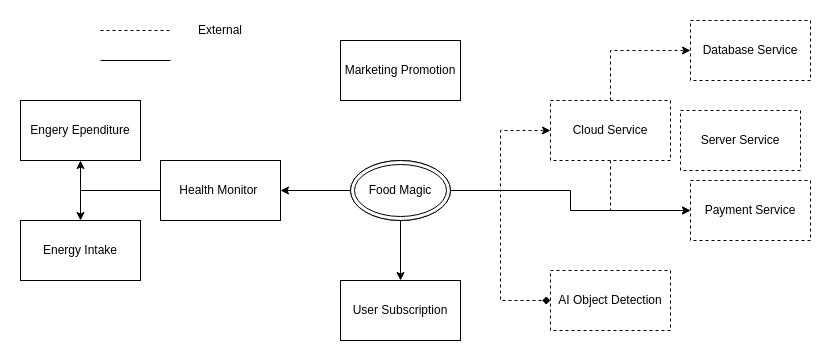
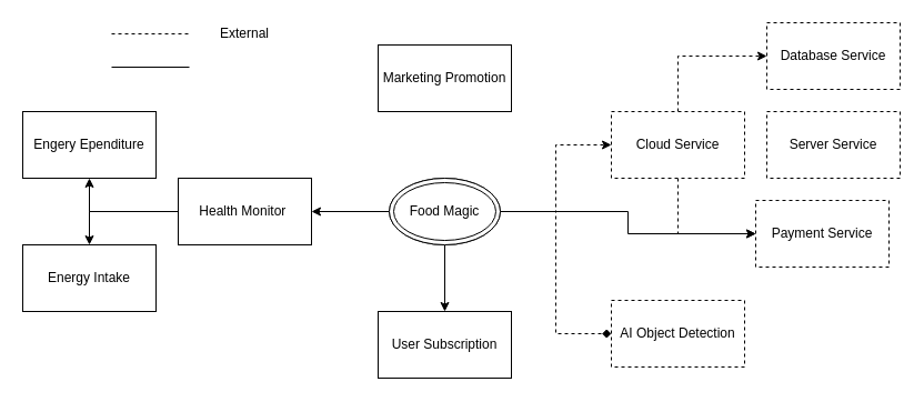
  <mxCell id="0" />
  <mxCell id="1" parent="0" />
  <mxCell id="2" value="" style="ellipse;shape=doubleEllipse;whiteSpace=wrap;html=1;" vertex="1" parent="1"><mxGeometry x="350" y="160" width="100" height="60" as="geometry" /></mxCell>
  <mxCell id="3" value="" style="edgeStyle=orthogonalEdgeStyle;rounded=0;orthogonalLoop=1;jettySize=auto;html=1;" edge="1" parent="1" source="8" target="11"><mxGeometry relative="1" as="geometry" /></mxCell>
  <mxCell id="4" value="" style="edgeStyle=orthogonalEdgeStyle;rounded=0;orthogonalLoop=1;jettySize=auto;html=1;" edge="1" parent="1" source="8" target="14"><mxGeometry relative="1" as="geometry" /></mxCell>
  <mxCell id="5" value="" style="edgeStyle=orthogonalEdgeStyle;rounded=0;orthogonalLoop=1;jettySize=auto;html=1;" edge="1" parent="1" source="8" target="21"><mxGeometry relative="1" as="geometry" /></mxCell>
  <mxCell id="6" value="" style="edgeStyle=orthogonalEdgeStyle;rounded=0;orthogonalLoop=1;jettySize=auto;html=1;dashed=1;" edge="1" parent="1" source="8" target="18"><mxGeometry relative="1" as="geometry" /></mxCell>
  <mxCell id="7" style="edgeStyle=orthogonalEdgeStyle;rounded=0;orthogonalLoop=1;jettySize=auto;html=1;exitX=1;exitY=0.5;exitDx=0;exitDy=0;entryX=0;entryY=0.5;entryDx=0;entryDy=0;dashed=1;endArrow=diamond;" edge="1" parent="1" source="8" target="22"><mxGeometry relative="1" as="geometry" /></mxCell>
  <mxCell id="8" value="Food Magic" style="ellipse;shape=doubleEllipse;whiteSpace=wrap;html=1;" vertex="1" parent="1"><mxGeometry x="350" y="160" width="100" height="60" as="geometry" /></mxCell>
  <mxCell id="9" style="edgeStyle=orthogonalEdgeStyle;rounded=0;orthogonalLoop=1;jettySize=auto;html=1;exitX=0;exitY=0.5;exitDx=0;exitDy=0;entryX=0.5;entryY=1;entryDx=0;entryDy=0;" edge="1" parent="1" source="11" target="12"><mxGeometry relative="1" as="geometry" /></mxCell>
  <mxCell id="10" style="edgeStyle=orthogonalEdgeStyle;rounded=0;orthogonalLoop=1;jettySize=auto;html=1;exitX=0;exitY=0.5;exitDx=0;exitDy=0;entryX=0.5;entryY=0;entryDx=0;entryDy=0;" edge="1" parent="1" source="11" target="13"><mxGeometry relative="1" as="geometry" /></mxCell>
  <mxCell id="11" value="Health Monitor&amp;nbsp;" style="whiteSpace=wrap;html=1;" vertex="1" parent="1"><mxGeometry x="160" y="160" width="120" height="60" as="geometry" /></mxCell>
  <mxCell id="12" value="Engery Ependiture" style="whiteSpace=wrap;html=1;" vertex="1" parent="1"><mxGeometry x="20" y="100" width="120" height="60" as="geometry" /></mxCell>
  <mxCell id="13" value="Energy Intake" style="whiteSpace=wrap;html=1;" vertex="1" parent="1"><mxGeometry x="20" y="220" width="120" height="60" as="geometry" /></mxCell>
  <mxCell id="14" value="User Subscription" style="whiteSpace=wrap;html=1;" vertex="1" parent="1"><mxGeometry x="340" y="280" width="120" height="60" as="geometry" /></mxCell>
  <mxCell id="15" value="Marketing Promotion" style="whiteSpace=wrap;html=1;" vertex="1" parent="1"><mxGeometry x="340" y="40" width="120" height="60" as="geometry" /></mxCell>
  <mxCell id="16" style="edgeStyle=orthogonalEdgeStyle;rounded=0;orthogonalLoop=1;jettySize=auto;html=1;exitX=0.5;exitY=0;exitDx=0;exitDy=0;entryX=0;entryY=0.5;entryDx=0;entryDy=0;dashed=1;" edge="1" parent="1" source="18" target="19"><mxGeometry relative="1" as="geometry" /></mxCell>
  <mxCell id="17" style="edgeStyle=orthogonalEdgeStyle;rounded=0;orthogonalLoop=1;jettySize=auto;html=1;exitX=0.5;exitY=1;exitDx=0;exitDy=0;entryX=0;entryY=0.5;entryDx=0;entryDy=0;dashed=1;" edge="1" parent="1" source="18" target="21"><mxGeometry relative="1" as="geometry" /></mxCell>
  <mxCell id="18" value="Cloud Service" style="whiteSpace=wrap;html=1;dashed=1;" vertex="1" parent="1"><mxGeometry x="550" y="100" width="120" height="60" as="geometry" /></mxCell>
  <mxCell id="19" value="Database Service" style="whiteSpace=wrap;html=1;dashed=1;" vertex="1" parent="1"><mxGeometry x="690" y="20" width="120" height="60" as="geometry" /></mxCell>
- <mxCell id="20" value="Server Service" style="whiteSpace=wrap;html=1;dashed=1;" vertex="1" parent="1"><mxGeometry x="680" y="110" width="120" height="60" as="geometry" /></mxCell>
- <mxCell id="21" value="Payment Service" style="whiteSpace=wrap;html=1;dashed=1;" vertex="1" parent="1"><mxGeometry x="690" y="180" width="120" height="60" as="geometry" /></mxCell>
+ <mxCell id="20" value="Server Service" style="whiteSpace=wrap;html=1;dashed=1;" vertex="1" parent="1"><mxGeometry x="690" y="100" width="120" height="60" as="geometry" /></mxCell>
+ <mxCell id="21" value="Payment Service" style="whiteSpace=wrap;html=1;dashed=1;" vertex="1" parent="1"><mxGeometry x="680" y="180" width="120" height="60" as="geometry" /></mxCell>
  <mxCell id="22" value="AI Object Detection" style="whiteSpace=wrap;html=1;dashed=1;" vertex="1" parent="1"><mxGeometry x="550" y="270" width="120" height="60" as="geometry" /></mxCell>
  <mxCell id="23" value="" style="endArrow=none;dashed=1;html=1;" edge="1" parent="1"><mxGeometry width="50" height="50" relative="1" as="geometry"><mxPoint x="100" y="30" as="sourcePoint" /><mxPoint x="170" y="30" as="targetPoint" /></mxGeometry></mxCell>
  <mxCell id="24" value="" style="endArrow=none;html=1;" edge="1" parent="1"><mxGeometry width="50" height="50" relative="1" as="geometry"><mxPoint x="100" y="60" as="sourcePoint" /><mxPoint x="170" y="60" as="targetPoint" /></mxGeometry></mxCell>
  <mxCell id="25" value="External" style="text;html=1;strokeColor=none;fillColor=none;align=center;verticalAlign=middle;whiteSpace=wrap;rounded=0;dashed=1;" vertex="1" parent="1"><mxGeometry x="200" y="20" width="40" height="20" as="geometry" /></mxCell>
